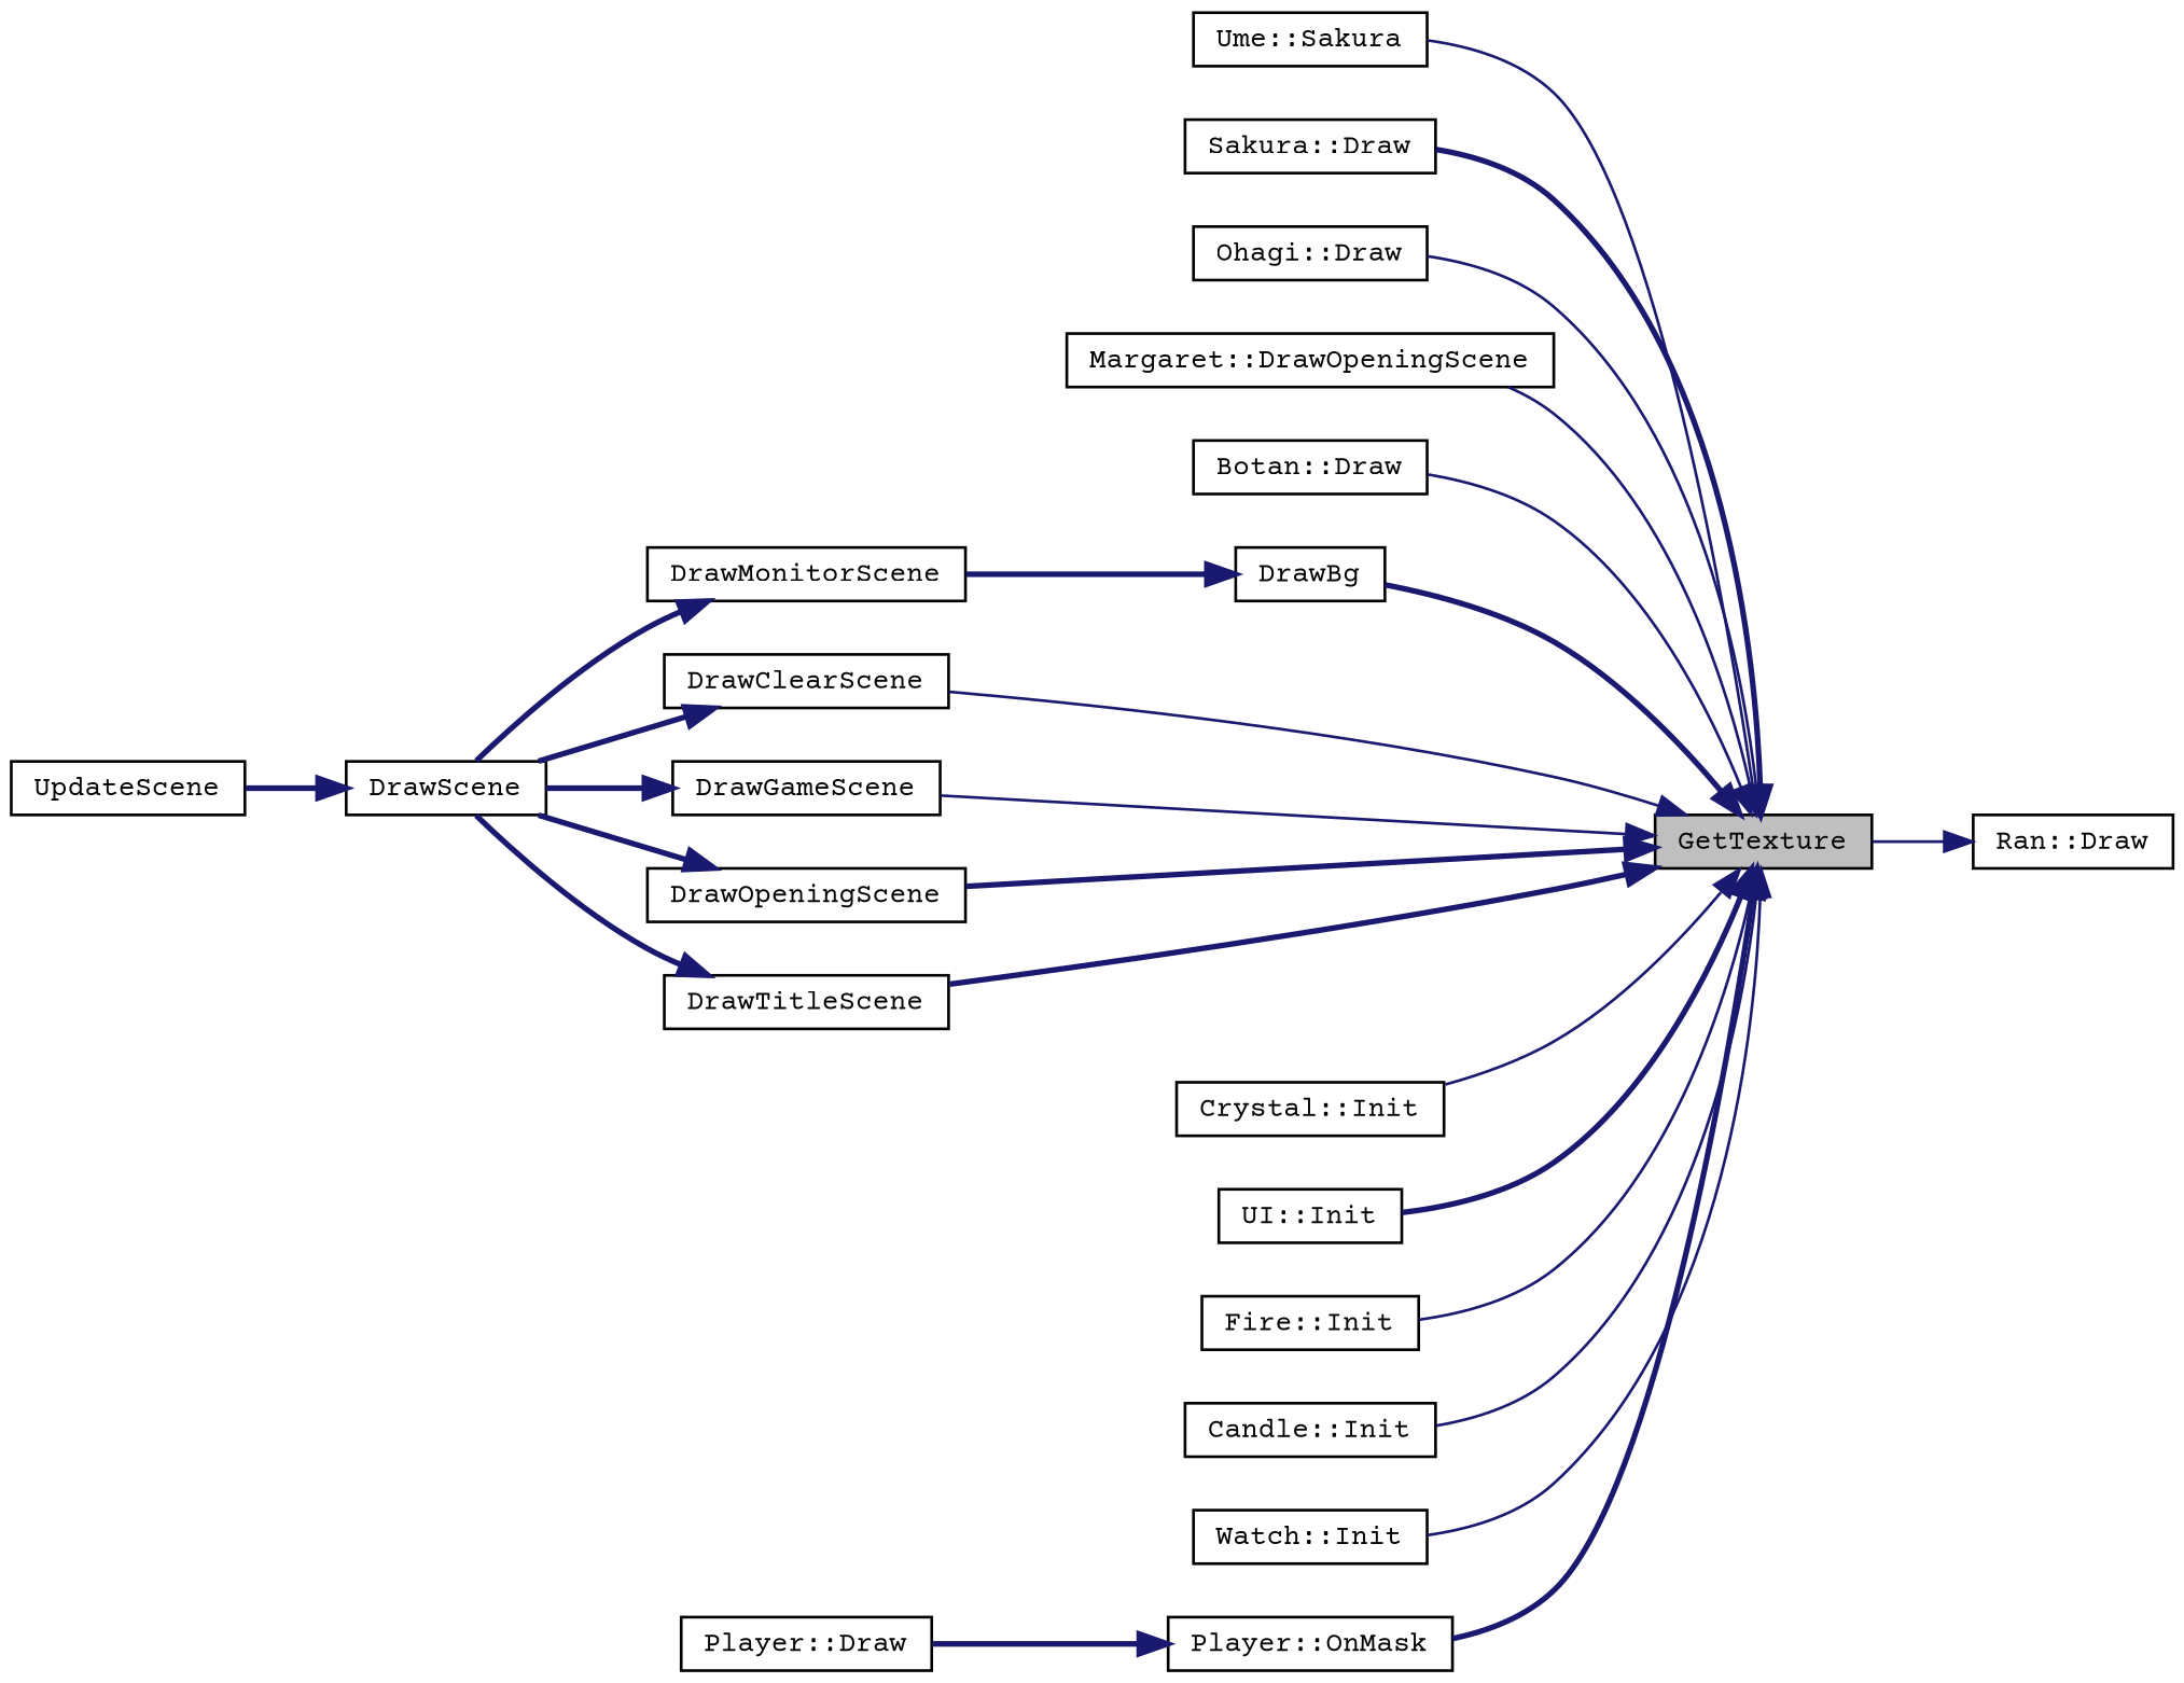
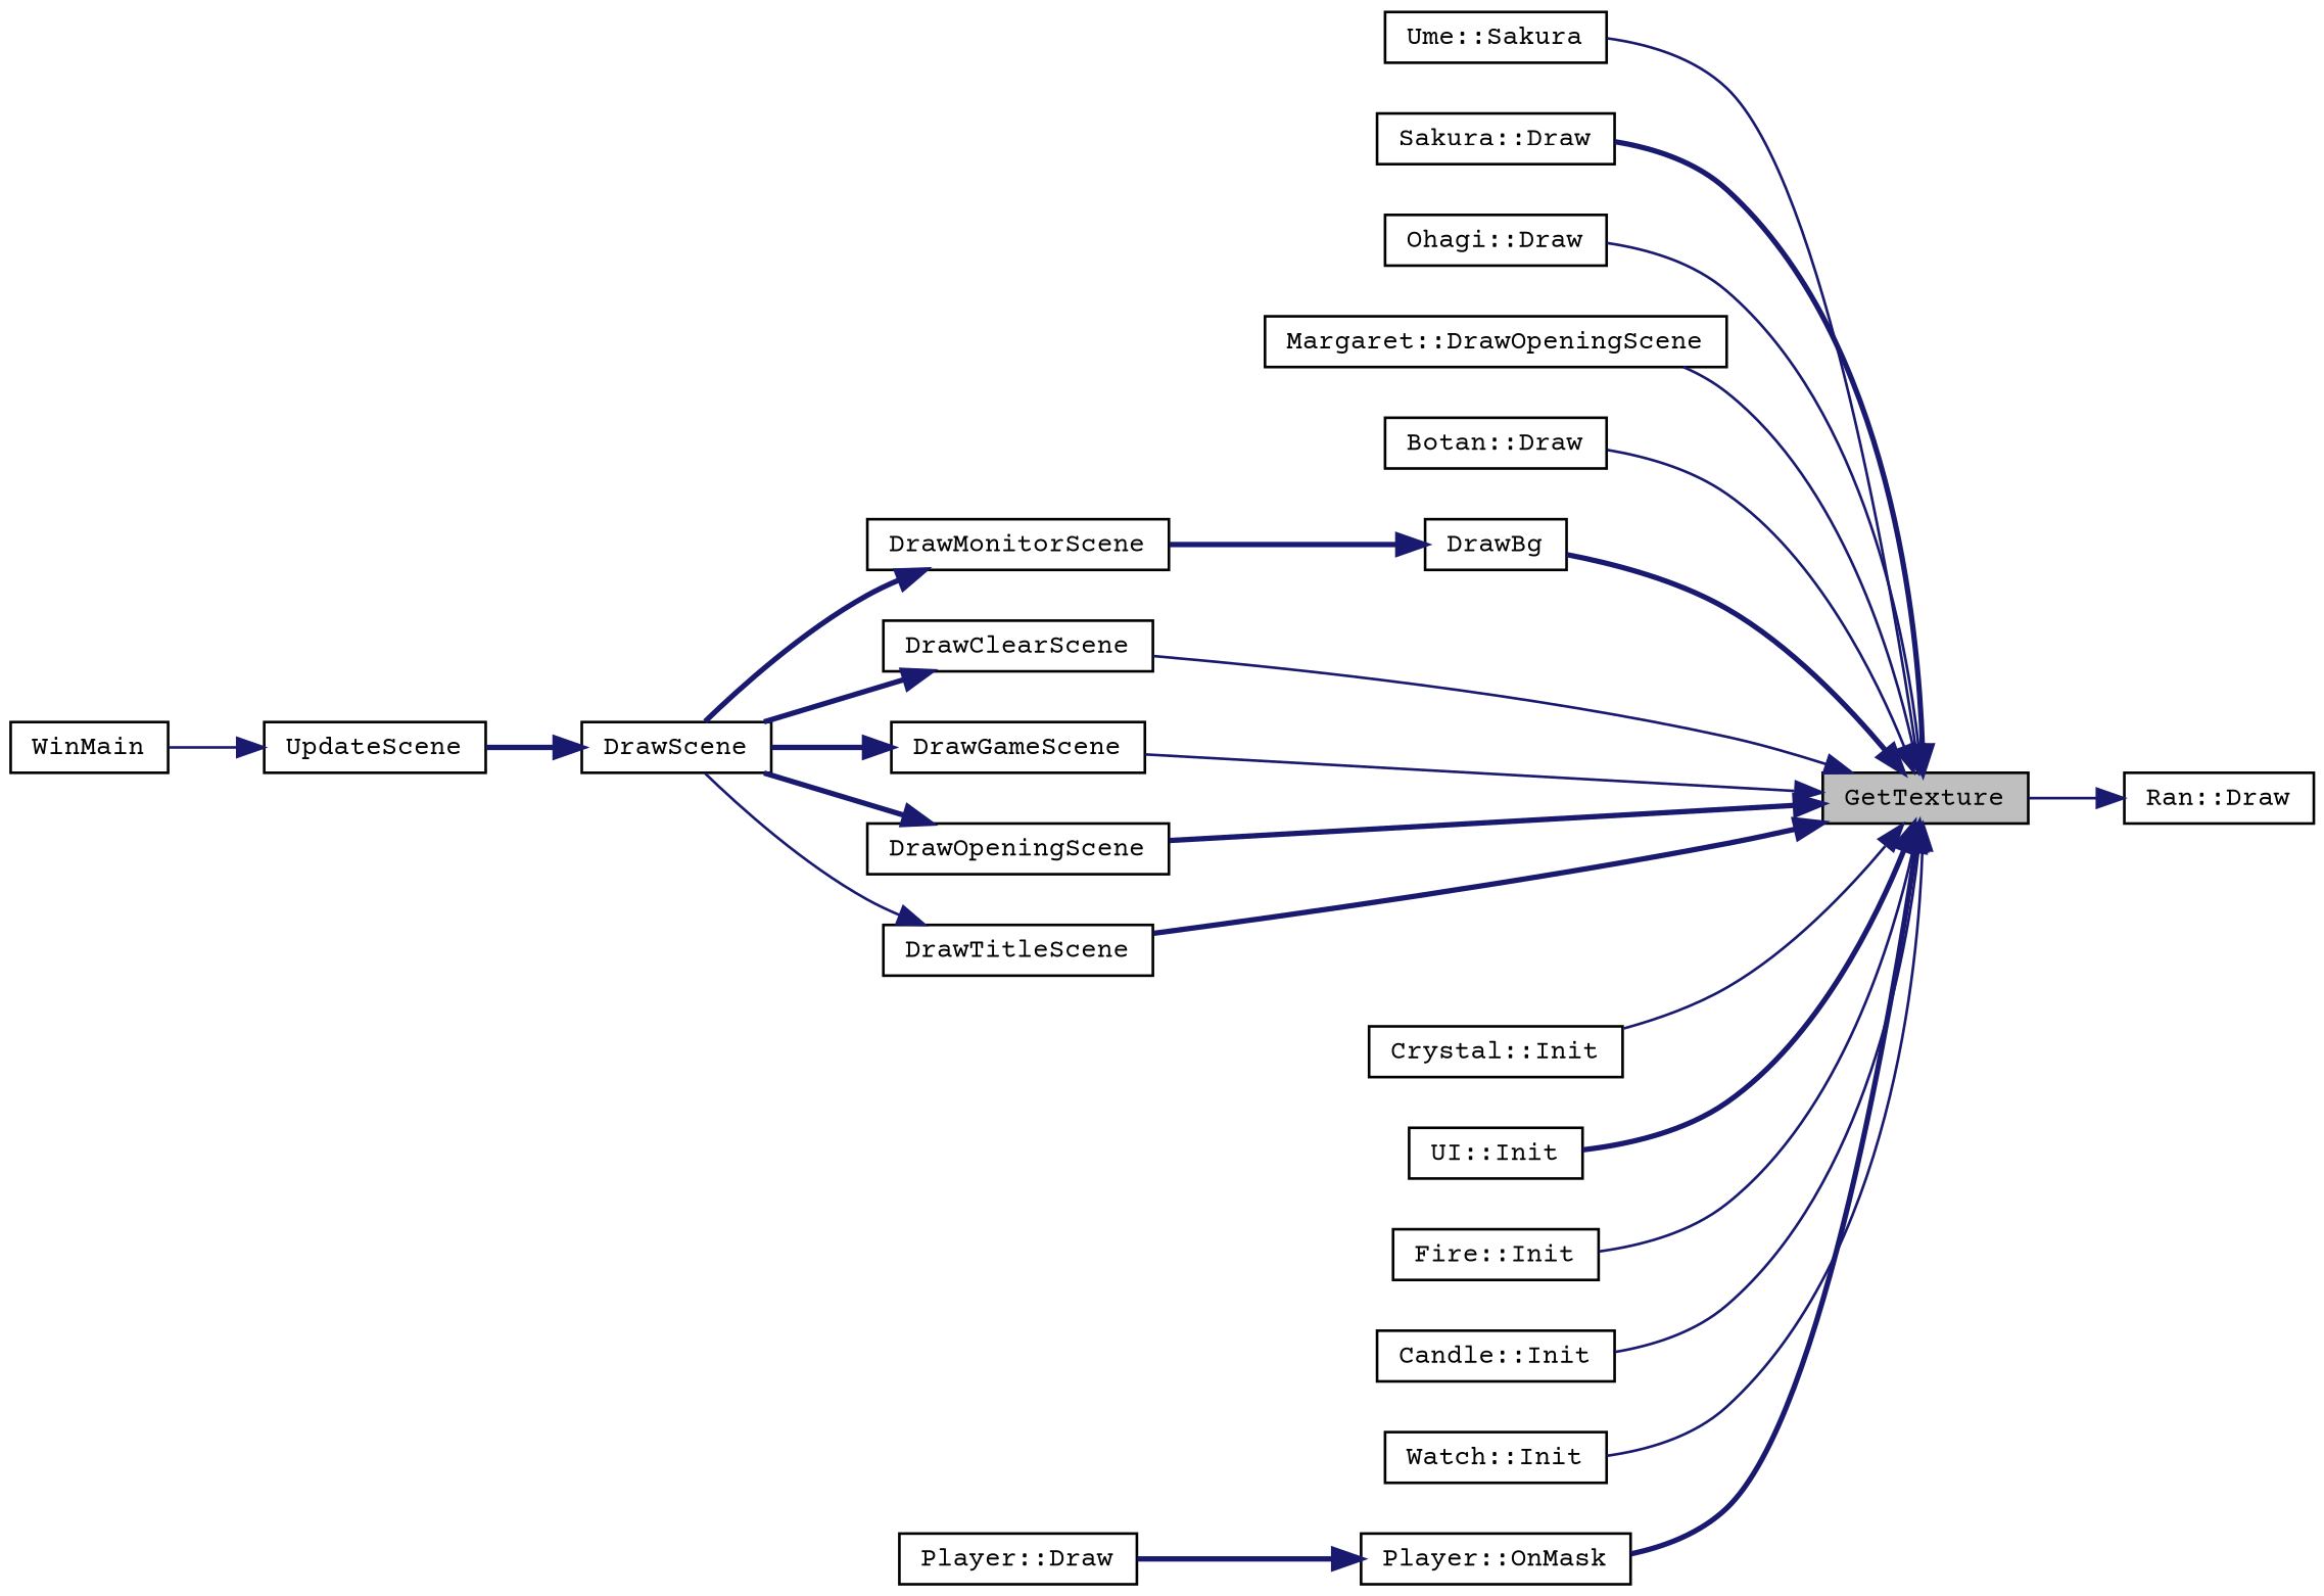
  digraph {
    fontname="Courier Prime"
    rankdir=RL
    node [color=black fillcolor=white fontname="Courier Prime" fontsize=10 shape=record style=filled]
    edge [color=midnightblue dir=back fontname="Courier Prime" fontsize=10 labelfontname=Helvetica labelfontsize=10 style=solid]
    n1 [fillcolor=grey75 fontcolor=black height=0.2 label=GetTexture width=0.4]
    n2 [height=0.2 label="Ume::Sakura" width=0.4]
    n3 [height=0.2 label="Sakura::Draw" width=0.4]
    n4 [height=0.2 label="Ohagi::Draw" width=0.4]
    n5 [height=0.2 label="Margaret::DrawOpeningScene" width=0.4]
    n6 [height=0.2 label="Botan::Draw" width=0.4]
    n7 [height=0.2 label=DrawBg width=0.4]
    n8 [height=0.2 label=DrawClearScene width=0.4]
    n9 [height=0.2 label=DrawGameScene width=0.4]
    n10 [height=0.2 label=DrawOpeningScene width=0.4]
    n11 [height=0.2 label=DrawTitleScene width=0.4]
    n12 [height=0.2 label="Crystal::Init" width=0.4]
    n13 [height=0.2 label="UI::Init" width=0.4]
    n14 [height=0.2 label="Fire::Init" width=0.4]
    n15 [height=0.2 label="Candle::Init" width=0.4]
    n16 [height=0.2 label="Watch::Init" width=0.4]
    n17 [height=0.2 label="Player::OnMask" width=0.4]
    n18 [height=0.2 label="Ran::Draw" width=0.4]
    n19 [height=0.2 label=DrawMonitorScene width=0.4]
    n20 [height=0.2 label=DrawScene width=0.4]
    n21 [height=0.2 label="Player::Draw" width=0.4]
    n22 [height=0.2 label=UpdateScene width=0.4]
+   n23 [height=0.2 label=WinMain width=0.4]
    n1 -> n2
    n1 -> n3 [style=bold]
    n1 -> n4
    n1 -> n5
    n1 -> n6
    n1 -> n7 [style=bold]
    n1 -> n8
    n1 -> n9
    n1 -> n10 [style=bold]
    n1 -> n11 [style=bold]
    n1 -> n12
    n1 -> n13 [style=bold]
    n1 -> n14
    n1 -> n15
    n1 -> n16
    n1 -> n17 [style=bold]
    n7 -> n19 [style=bold]
    n8 -> n20 [style=bold]
    n9 -> n20 [style=bold]
    n10 -> n20 [style=bold]
-   n11 -> n20 [style=bold]
+   n11 -> n20
    n17 -> n21 [style=bold]
    n18 -> n1
    n19 -> n20 [style=bold]
    n20 -> n22 [style=bold]
+   n22 -> n23
  }
